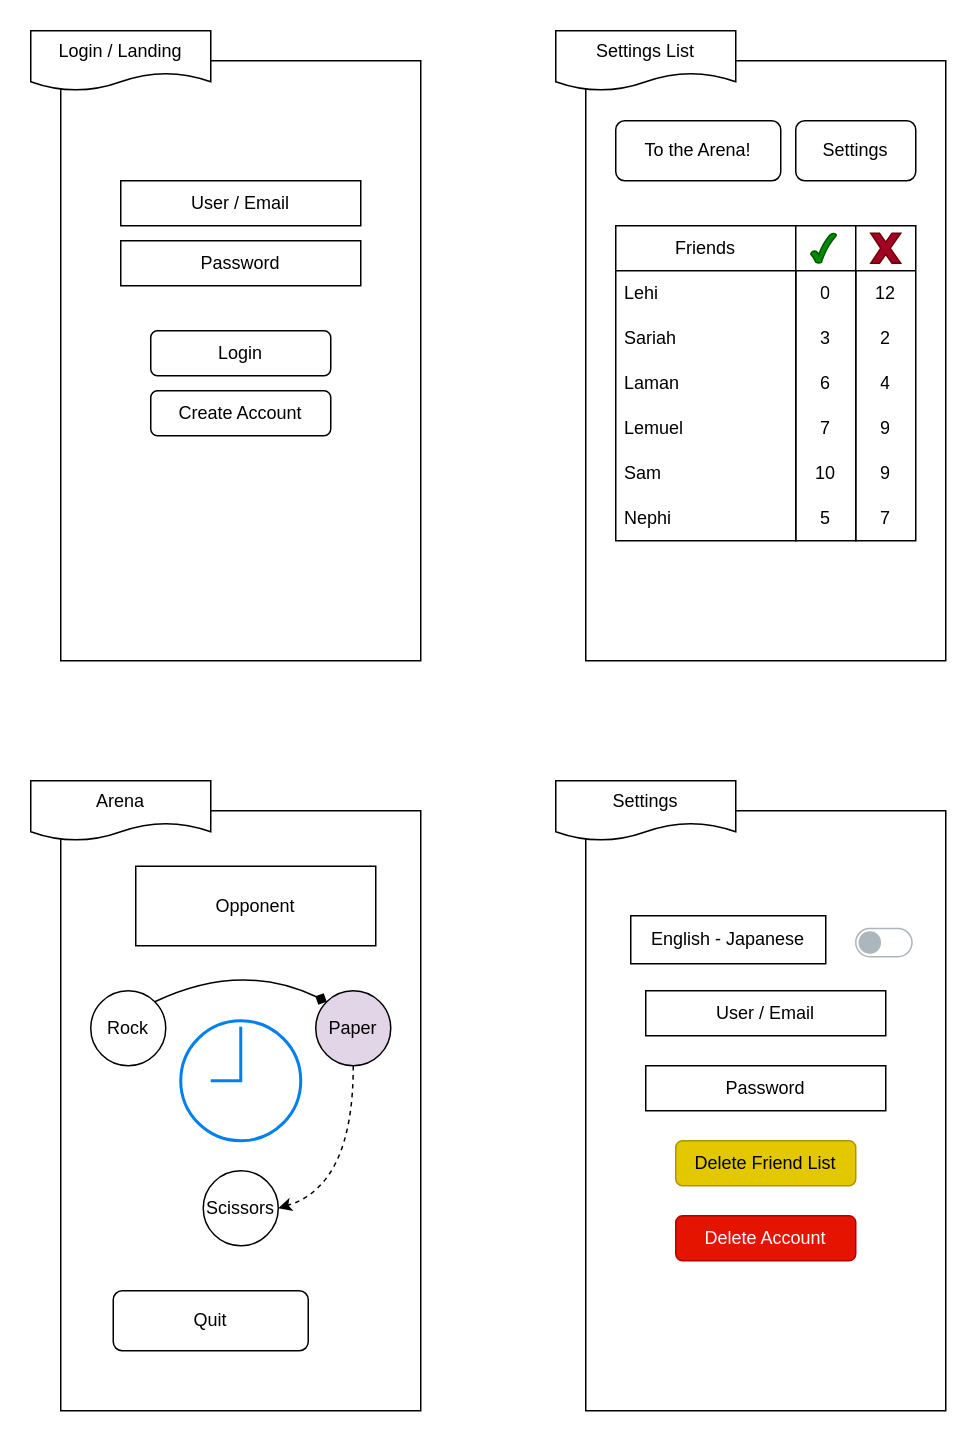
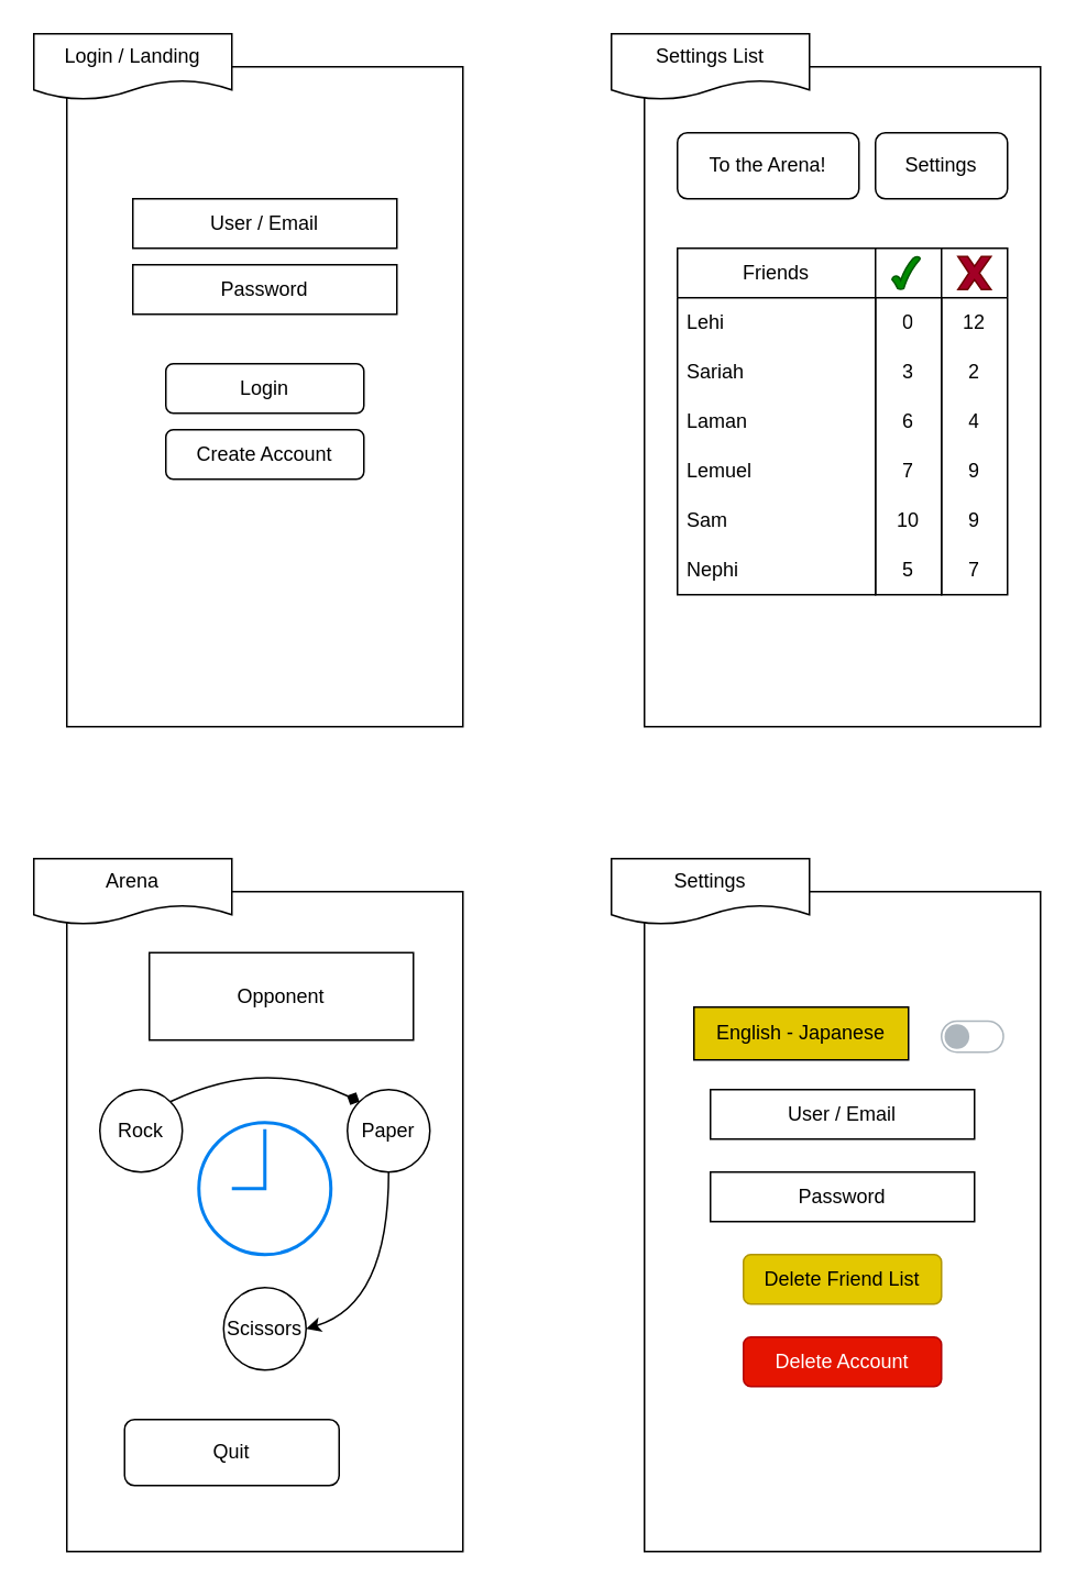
  <mxCell id="0" />
  <mxCell id="1" parent="0" />
  <mxCell id="2" value="" style="rounded=0;whiteSpace=wrap;html=1;aspect=fixed;" vertex="1" parent="1"><mxGeometry x="40" y="40" width="240" height="400" as="geometry" /></mxCell>
  <mxCell id="3" value="Login" style="rounded=1;whiteSpace=wrap;html=1;" vertex="1" parent="1"><mxGeometry x="100" y="220" width="120" height="30" as="geometry" /></mxCell>
  <mxCell id="4" value="User / Email" style="rounded=0;whiteSpace=wrap;html=1;" vertex="1" parent="1"><mxGeometry x="80" y="120" width="160" height="30" as="geometry" /></mxCell>
  <mxCell id="5" value="Password" style="rounded=0;whiteSpace=wrap;html=1;" vertex="1" parent="1"><mxGeometry x="80" y="160" width="160" height="30" as="geometry" /></mxCell>
  <mxCell id="6" value="Create Account" style="rounded=1;whiteSpace=wrap;html=1;" vertex="1" parent="1"><mxGeometry x="100" y="260" width="120" height="30" as="geometry" /></mxCell>
  <mxCell id="7" value="Login / Landing" style="shape=document;whiteSpace=wrap;html=1;boundedLbl=1;" vertex="1" parent="1"><mxGeometry x="20" y="20" width="120" height="40" as="geometry" /></mxCell>
  <mxCell id="8" value="" style="rounded=0;whiteSpace=wrap;html=1;aspect=fixed;" vertex="1" parent="1"><mxGeometry x="390" y="40" width="240" height="400" as="geometry" /></mxCell>
  <mxCell id="9" value="Settings List" style="shape=document;whiteSpace=wrap;html=1;boundedLbl=1;" vertex="1" parent="1"><mxGeometry x="370" y="20" width="120" height="40" as="geometry" /></mxCell>
  <mxCell id="10" value="" style="rounded=0;whiteSpace=wrap;html=1;aspect=fixed;" vertex="1" parent="1"><mxGeometry x="40" y="540" width="240" height="400" as="geometry" /></mxCell>
  <mxCell id="11" value="Arena" style="shape=document;whiteSpace=wrap;html=1;boundedLbl=1;" vertex="1" parent="1"><mxGeometry x="20" y="520" width="120" height="40" as="geometry" /></mxCell>
  <mxCell id="12" value="Friends" style="swimlane;fontStyle=0;childLayout=stackLayout;horizontal=1;startSize=30;horizontalStack=0;resizeParent=1;resizeParentMax=0;resizeLast=0;collapsible=1;marginBottom=0;whiteSpace=wrap;html=1;" vertex="1" parent="1"><mxGeometry x="410" y="150" width="120" height="210" as="geometry" /></mxCell>
  <mxCell id="13" value="Lehi" style="text;strokeColor=none;fillColor=none;align=left;verticalAlign=middle;spacingLeft=4;spacingRight=4;overflow=hidden;points=[[0,0.5],[1,0.5]];portConstraint=eastwest;rotatable=0;whiteSpace=wrap;html=1;" vertex="1" parent="12"><mxGeometry y="30" width="120" height="30" as="geometry" /></mxCell>
  <mxCell id="14" value="Sariah" style="text;strokeColor=none;fillColor=none;align=left;verticalAlign=middle;spacingLeft=4;spacingRight=4;overflow=hidden;points=[[0,0.5],[1,0.5]];portConstraint=eastwest;rotatable=0;whiteSpace=wrap;html=1;" vertex="1" parent="12"><mxGeometry y="60" width="120" height="30" as="geometry" /></mxCell>
  <mxCell id="15" value="Laman" style="text;strokeColor=none;fillColor=none;align=left;verticalAlign=middle;spacingLeft=4;spacingRight=4;overflow=hidden;points=[[0,0.5],[1,0.5]];portConstraint=eastwest;rotatable=0;whiteSpace=wrap;html=1;" vertex="1" parent="12"><mxGeometry y="90" width="120" height="30" as="geometry" /></mxCell>
  <mxCell id="16" value="Lemuel" style="text;strokeColor=none;fillColor=none;align=left;verticalAlign=middle;spacingLeft=4;spacingRight=4;overflow=hidden;points=[[0,0.5],[1,0.5]];portConstraint=eastwest;rotatable=0;whiteSpace=wrap;html=1;" vertex="1" parent="12"><mxGeometry y="120" width="120" height="30" as="geometry" /></mxCell>
  <mxCell id="17" value="Sam" style="text;strokeColor=none;fillColor=none;align=left;verticalAlign=middle;spacingLeft=4;spacingRight=4;overflow=hidden;points=[[0,0.5],[1,0.5]];portConstraint=eastwest;rotatable=0;whiteSpace=wrap;html=1;" vertex="1" parent="12"><mxGeometry y="150" width="120" height="30" as="geometry" /></mxCell>
  <mxCell id="18" value="Nephi" style="text;strokeColor=none;fillColor=none;align=left;verticalAlign=middle;spacingLeft=4;spacingRight=4;overflow=hidden;points=[[0,0.5],[1,0.5]];portConstraint=eastwest;rotatable=0;whiteSpace=wrap;html=1;" vertex="1" parent="12"><mxGeometry y="180" width="120" height="30" as="geometry" /></mxCell>
  <mxCell id="19" value="" style="swimlane;fontStyle=0;childLayout=stackLayout;horizontal=1;startSize=30;horizontalStack=0;resizeParent=1;resizeParentMax=0;resizeLast=0;collapsible=1;marginBottom=0;whiteSpace=wrap;html=1;" vertex="1" parent="1"><mxGeometry x="530" y="150" width="40" height="210" as="geometry"><mxRectangle x="620" y="155" width="70" height="30" as="alternateBounds" /></mxGeometry></mxCell>
  <mxCell id="20" value="0" style="text;strokeColor=none;fillColor=none;align=center;verticalAlign=middle;spacingLeft=4;spacingRight=4;overflow=hidden;points=[[0,0.5],[1,0.5]];portConstraint=eastwest;rotatable=0;whiteSpace=wrap;html=1;" vertex="1" parent="19"><mxGeometry y="30" width="40" height="30" as="geometry" /></mxCell>
  <mxCell id="21" value="3" style="text;strokeColor=none;fillColor=none;align=center;verticalAlign=middle;spacingLeft=4;spacingRight=4;overflow=hidden;points=[[0,0.5],[1,0.5]];portConstraint=eastwest;rotatable=0;whiteSpace=wrap;html=1;" vertex="1" parent="19"><mxGeometry y="60" width="40" height="30" as="geometry" /></mxCell>
  <mxCell id="22" value="6" style="text;strokeColor=none;fillColor=none;align=center;verticalAlign=middle;spacingLeft=4;spacingRight=4;overflow=hidden;points=[[0,0.5],[1,0.5]];portConstraint=eastwest;rotatable=0;whiteSpace=wrap;html=1;" vertex="1" parent="19"><mxGeometry y="90" width="40" height="30" as="geometry" /></mxCell>
  <mxCell id="23" value="7" style="text;strokeColor=none;fillColor=none;align=center;verticalAlign=middle;spacingLeft=4;spacingRight=4;overflow=hidden;points=[[0,0.5],[1,0.5]];portConstraint=eastwest;rotatable=0;whiteSpace=wrap;html=1;" vertex="1" parent="19"><mxGeometry y="120" width="40" height="30" as="geometry" /></mxCell>
  <mxCell id="24" value="10" style="text;strokeColor=none;fillColor=none;align=center;verticalAlign=middle;spacingLeft=4;spacingRight=4;overflow=hidden;points=[[0,0.5],[1,0.5]];portConstraint=eastwest;rotatable=0;whiteSpace=wrap;html=1;" vertex="1" parent="19"><mxGeometry y="150" width="40" height="30" as="geometry" /></mxCell>
  <mxCell id="25" value="5" style="text;strokeColor=none;fillColor=none;align=center;verticalAlign=middle;spacingLeft=4;spacingRight=4;overflow=hidden;points=[[0,0.5],[1,0.5]];portConstraint=eastwest;rotatable=0;whiteSpace=wrap;html=1;" vertex="1" parent="19"><mxGeometry y="180" width="40" height="30" as="geometry" /></mxCell>
  <mxCell id="26" value="" style="swimlane;fontStyle=0;childLayout=stackLayout;horizontal=1;startSize=30;horizontalStack=0;resizeParent=1;resizeParentMax=0;resizeLast=0;collapsible=1;marginBottom=0;whiteSpace=wrap;html=1;" vertex="1" parent="1"><mxGeometry x="570" y="150" width="40" height="210" as="geometry"><mxRectangle x="620" y="155" width="70" height="30" as="alternateBounds" /></mxGeometry></mxCell>
  <mxCell id="27" value="12" style="text;strokeColor=none;fillColor=none;align=center;verticalAlign=middle;spacingLeft=4;spacingRight=4;overflow=hidden;points=[[0,0.5],[1,0.5]];portConstraint=eastwest;rotatable=0;whiteSpace=wrap;html=1;" vertex="1" parent="26"><mxGeometry y="30" width="40" height="30" as="geometry" /></mxCell>
  <mxCell id="28" value="2" style="text;strokeColor=none;fillColor=none;align=center;verticalAlign=middle;spacingLeft=4;spacingRight=4;overflow=hidden;points=[[0,0.5],[1,0.5]];portConstraint=eastwest;rotatable=0;whiteSpace=wrap;html=1;" vertex="1" parent="26"><mxGeometry y="60" width="40" height="30" as="geometry" /></mxCell>
  <mxCell id="29" value="4" style="text;strokeColor=none;fillColor=none;align=center;verticalAlign=middle;spacingLeft=4;spacingRight=4;overflow=hidden;points=[[0,0.5],[1,0.5]];portConstraint=eastwest;rotatable=0;whiteSpace=wrap;html=1;" vertex="1" parent="26"><mxGeometry y="90" width="40" height="30" as="geometry" /></mxCell>
  <mxCell id="30" value="9" style="text;strokeColor=none;fillColor=none;align=center;verticalAlign=middle;spacingLeft=4;spacingRight=4;overflow=hidden;points=[[0,0.5],[1,0.5]];portConstraint=eastwest;rotatable=0;whiteSpace=wrap;html=1;" vertex="1" parent="26"><mxGeometry y="120" width="40" height="30" as="geometry" /></mxCell>
  <mxCell id="31" value="9" style="text;strokeColor=none;fillColor=none;align=center;verticalAlign=middle;spacingLeft=4;spacingRight=4;overflow=hidden;points=[[0,0.5],[1,0.5]];portConstraint=eastwest;rotatable=0;whiteSpace=wrap;html=1;" vertex="1" parent="26"><mxGeometry y="150" width="40" height="30" as="geometry" /></mxCell>
  <mxCell id="32" value="7" style="text;strokeColor=none;fillColor=none;align=center;verticalAlign=middle;spacingLeft=4;spacingRight=4;overflow=hidden;points=[[0,0.5],[1,0.5]];portConstraint=eastwest;rotatable=0;whiteSpace=wrap;html=1;" vertex="1" parent="26"><mxGeometry y="180" width="40" height="30" as="geometry" /></mxCell>
  <mxCell id="33" value="" style="verticalLabelPosition=bottom;verticalAlign=top;html=1;shape=mxgraph.basic.tick;aspect=fixed;fillColor=#008a00;fontColor=#ffffff;strokeColor=#005700;" vertex="1" parent="1"><mxGeometry x="540" y="155" width="17" height="20" as="geometry" /></mxCell>
  <mxCell id="34" value="" style="verticalLabelPosition=bottom;verticalAlign=top;html=1;shape=mxgraph.basic.x;aspect=fixed;fillColor=#a20025;fontColor=#ffffff;strokeColor=#6F0000;" vertex="1" parent="1"><mxGeometry x="580" y="155" width="20" height="20" as="geometry" /></mxCell>
  <mxCell id="35" value="Settings" style="rounded=1;whiteSpace=wrap;html=1;" vertex="1" parent="1"><mxGeometry x="530" y="80" width="80" height="40" as="geometry" /></mxCell>
  <mxCell id="36" value="To the Arena!" style="rounded=1;whiteSpace=wrap;html=1;" vertex="1" parent="1"><mxGeometry x="410" y="80" width="110" height="40" as="geometry" /></mxCell>
  <mxCell id="37" value="" style="rounded=0;whiteSpace=wrap;html=1;aspect=fixed;" vertex="1" parent="1"><mxGeometry x="390" y="540" width="240" height="400" as="geometry" /></mxCell>
  <mxCell id="38" value="Settings" style="shape=document;whiteSpace=wrap;html=1;boundedLbl=1;" vertex="1" parent="1"><mxGeometry x="370" y="520" width="120" height="40" as="geometry" /></mxCell>
- <mxCell id="39" value="English - Japanese" style="rounded=0;whiteSpace=wrap;html=1;" vertex="1" parent="1"><mxGeometry x="420" y="610" width="130" height="32" as="geometry" /></mxCell>
+ <mxCell id="39" value="English - Japanese" style="rounded=0;whiteSpace=wrap;html=1;fillColor=#e3c800;" vertex="1" parent="1"><mxGeometry x="420" y="610" width="130" height="32" as="geometry" /></mxCell>
  <mxCell id="40" value="" style="html=1;shadow=0;dashed=0;shape=mxgraph.bootstrap.switch;strokeColor=#ADB6BD;strokeWidth=1;fillColor=#ffffff;fontColor=#212529;onStrokeColor=#ffffff;onFillColor=#0085FC;align=left;verticalAlign=middle;spacingLeft=10;labelPosition=right;verticalLabelPosition=middle;buttonState=0;sketch=0;aspect=fixed;" vertex="1" parent="1"><mxGeometry x="570" y="618.5" width="37.5" height="18.75" as="geometry" /></mxCell>
  <mxCell id="41" value="User / Email" style="rounded=0;whiteSpace=wrap;html=1;" vertex="1" parent="1"><mxGeometry x="430" y="660" width="160" height="30" as="geometry" /></mxCell>
  <mxCell id="42" value="Password" style="rounded=0;whiteSpace=wrap;html=1;" vertex="1" parent="1"><mxGeometry x="430" y="710" width="160" height="30" as="geometry" /></mxCell>
  <mxCell id="43" value="Delete Friend List" style="rounded=1;whiteSpace=wrap;html=1;fillColor=#e3c800;fontColor=#000000;strokeColor=#B09500;" vertex="1" parent="1"><mxGeometry x="450" y="760" width="120" height="30" as="geometry" /></mxCell>
  <mxCell id="44" value="Delete Account" style="rounded=1;whiteSpace=wrap;html=1;fillColor=#e51400;fontColor=#ffffff;strokeColor=#B20000;" vertex="1" parent="1"><mxGeometry x="450" y="810" width="120" height="30" as="geometry" /></mxCell>
  <mxCell id="45" value="Opponent" style="rounded=0;whiteSpace=wrap;html=1;" vertex="1" parent="1"><mxGeometry x="90" y="577" width="160" height="53" as="geometry" /></mxCell>
  <mxCell id="46" value="" style="html=1;verticalLabelPosition=bottom;align=center;labelBackgroundColor=#ffffff;verticalAlign=top;strokeWidth=2;strokeColor=#0080F0;shadow=0;dashed=0;shape=mxgraph.ios7.icons.clock;aspect=fixed;" vertex="1" parent="1"><mxGeometry x="120" y="680" width="80" height="80" as="geometry" /></mxCell>
  <mxCell id="47" style="orthogonalLoop=1;jettySize=auto;html=1;exitX=1;exitY=0;exitDx=0;exitDy=0;entryX=0;entryY=0;entryDx=0;entryDy=0;curved=1;endArrow=diamond;" edge="1" parent="1" source="48" target="50"><mxGeometry relative="1" as="geometry"><Array as="points"><mxPoint x="160" y="640" /></Array></mxGeometry></mxCell>
  <mxCell id="48" value="Rock" style="ellipse;whiteSpace=wrap;html=1;aspect=fixed;" vertex="1" parent="1"><mxGeometry x="60" y="660" width="50" height="50" as="geometry" /></mxCell>
- <mxCell id="49" style="orthogonalLoop=1;jettySize=auto;html=1;exitX=0.5;exitY=1;exitDx=0;exitDy=0;entryX=1;entryY=0.5;entryDx=0;entryDy=0;curved=1;dashed=1;" edge="1" parent="1" source="50" target="51"><mxGeometry relative="1" as="geometry"><Array as="points"><mxPoint x="235" y="790" /></Array></mxGeometry></mxCell>
- <mxCell id="50" value="Paper" style="ellipse;whiteSpace=wrap;html=1;aspect=fixed;fillColor=#e1d5e7;" vertex="1" parent="1"><mxGeometry x="210" y="660" width="50" height="50" as="geometry" /></mxCell>
+ <mxCell id="49" style="orthogonalLoop=1;jettySize=auto;html=1;exitX=0.5;exitY=1;exitDx=0;exitDy=0;entryX=1;entryY=0.5;entryDx=0;entryDy=0;curved=1;" edge="1" parent="1" source="50" target="51"><mxGeometry relative="1" as="geometry"><Array as="points"><mxPoint x="235" y="790" /></Array></mxGeometry></mxCell>
+ <mxCell id="50" value="Paper" style="ellipse;whiteSpace=wrap;html=1;aspect=fixed;" vertex="1" parent="1"><mxGeometry x="210" y="660" width="50" height="50" as="geometry" /></mxCell>
  <mxCell id="51" value="Scissors" style="ellipse;whiteSpace=wrap;html=1;aspect=fixed;" vertex="1" parent="1"><mxGeometry x="135" y="780" width="50" height="50" as="geometry" /></mxCell>
  <mxCell id="52" value="Quit" style="rounded=1;whiteSpace=wrap;html=1;" vertex="1" parent="1"><mxGeometry x="75" y="860" width="130" height="40" as="geometry" /></mxCell>
